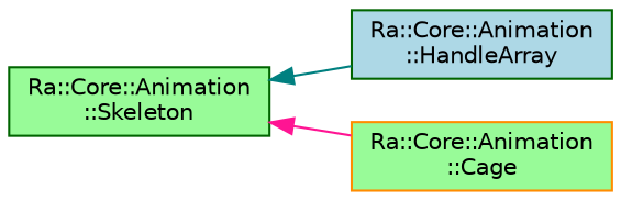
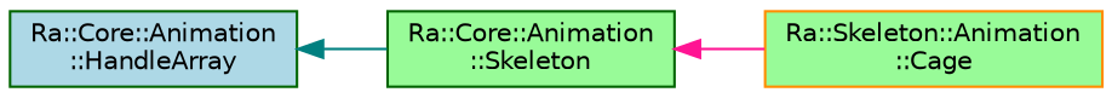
  digraph {
    rankdir=LR
    node [color=darkgreen fillcolor=palegreen fontname=Helvetica fontsize=10 shape=record style=filled]
    edge [dir=back fontname=Helvetica fontsize=10 labelfontname=Helvetica labelfontsize=10 style=solid]
    n1 [fillcolor=lightblue height=0.2 label="Ra::Core::Animation\l::HandleArray" width=0.4]
    n2 [height=0.2 label="Ra::Core::Animation\l::Skeleton" width=0.4]
-   n3 [color=darkorange height=0.2 label="Ra::Core::Animation\l::Cage" width=0.4]
-   n2 -> n1 [color=teal]
+   n3 [color=darkorange height=0.2 label="Ra::Skeleton::Animation\l::Cage" width=0.4]
+   n1 -> n2 [color=teal]
    n2 -> n3 [color=deeppink]
  }
